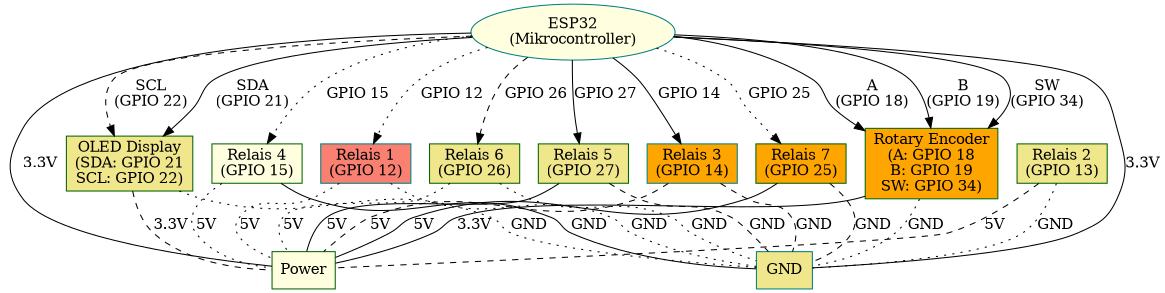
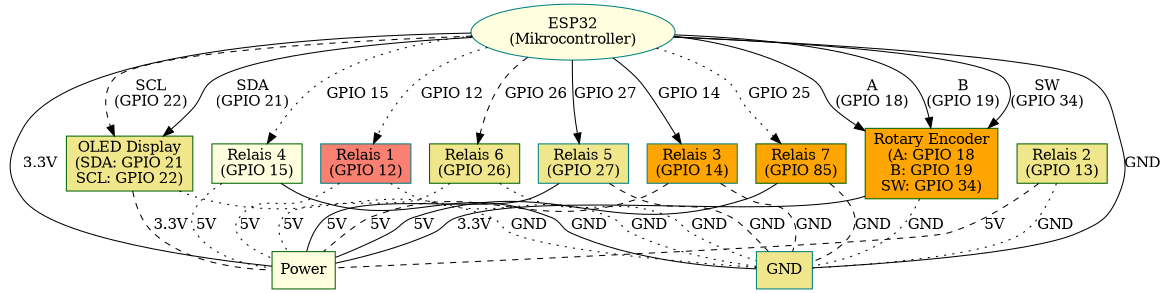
  digraph {
    rankdir=TB
    node [color=darkgreen fillcolor=khaki shape=box style=filled]
    edge [style=solid dir=none]
    n1 [color=teal fillcolor=lightyellow label="ESP32\n(Mikrocontroller)" shape=ellipse]
    n2 [label="OLED Display\n(SDA: GPIO 21\nSCL: GPIO 22)"]
    n3 [color=teal fillcolor=salmon label="Relais 1\n(GPIO 12)"]
    n4 [color=teal fillcolor=orange label="Relais 3\n(GPIO 14)"]
    n5 [fillcolor=lightyellow label="Relais 4\n(GPIO 15)"]
-   n6 [label="Relais 5\n(GPIO 27)"]
+   n6 [color=teal label="Relais 5\n(GPIO 27)"]
    n7 [label="Relais 6\n(GPIO 26)"]
-   n8 [fillcolor=orange label="Relais 7\n(GPIO 25)"]
+   n8 [fillcolor=orange label="Relais 7\n(GPIO 85)"]
    n9 [fillcolor=orange label="Rotary Encoder\n(A: GPIO 18\nB: GPIO 19\nSW: GPIO 34)"]
    Power [fillcolor=lightyellow]
    GND [color=teal]
    n12 [label="Relais 2\n(GPIO 13)"]
    n1 -> n2 [label="SDA\n(GPIO 21)" dir=""]
    n1 -> n2 [label="SCL\n(GPIO 22)" style=dashed dir=""]
    n1 -> n3 [label="GPIO 12" style=dotted dir=""]
    n1 -> n4 [label="GPIO 14" dir=""]
    n1 -> n5 [label="GPIO 15" style=dotted dir=""]
    n1 -> n6 [label="GPIO 27" dir=""]
    n1 -> n7 [label="GPIO 26" style=dashed dir=""]
    n1 -> n8 [label="GPIO 25" style=dotted dir=""]
    n1 -> n9 [label="A\n(GPIO 18)" dir=""]
    n1 -> n9 [label="B\n(GPIO 19)" dir=""]
    n1 -> n9 [label="SW\n(GPIO 34)" dir=""]
    n1 -> Power [label="3.3V"]
-   n1 -> GND [label="3.3V"]
+   n1 -> GND [label=GND]
    n2 -> Power [label="3.3V" style=dashed]
    n2 -> GND [label=GND style=dotted]
    n3 -> Power [label="5V" style=dotted]
    n3 -> GND [label=GND style=dotted]
    n4 -> Power [label="5V" style=dashed]
    n4 -> GND [label=GND style=dashed]
    n5 -> Power [label="5V" style=dotted]
    n5 -> GND [label=GND]
    n6 -> Power [label="5V"]
    n6 -> GND [label=GND style=dashed]
    n7 -> Power [label="5V" style=dotted]
    n7 -> GND [label=GND style=dotted]
    n8 -> Power [label="5V"]
    n8 -> GND [label=GND style=dashed]
    n9 -> Power [label="3.3V"]
    n9 -> GND [label=GND style=dotted]
    n12 -> Power [label="5V" style=dashed]
    n12 -> GND [label=GND style=dotted]
  }
